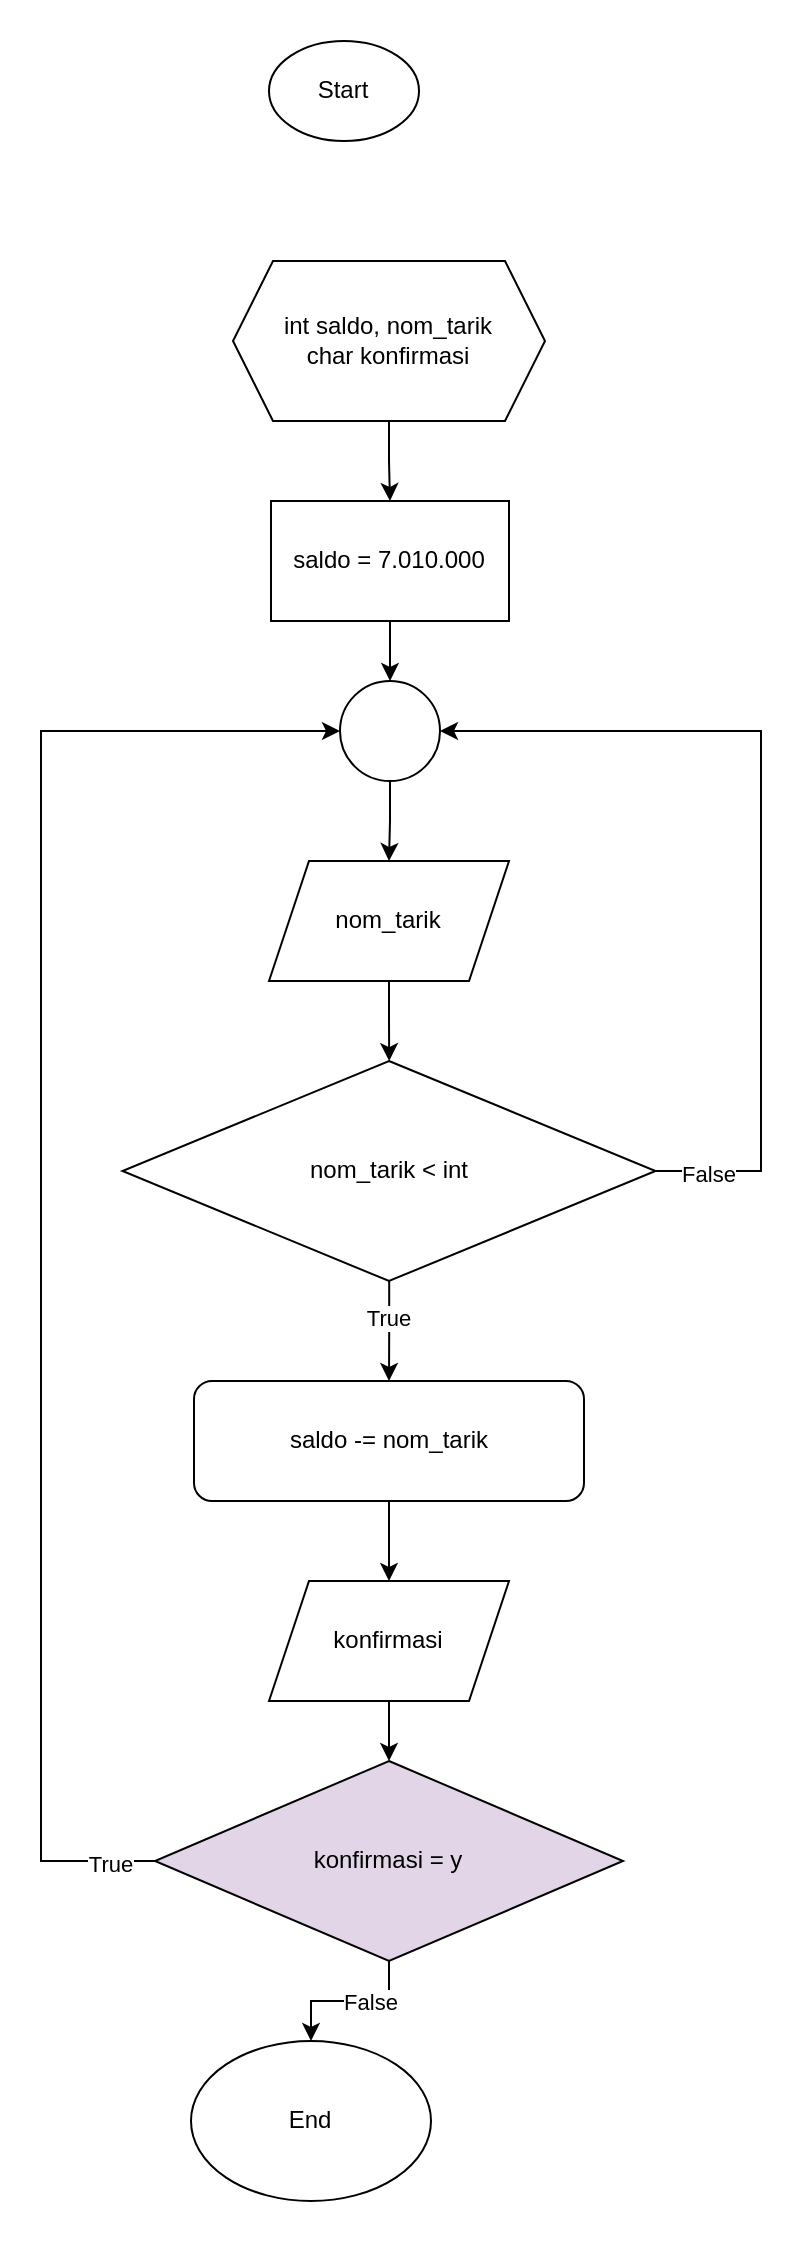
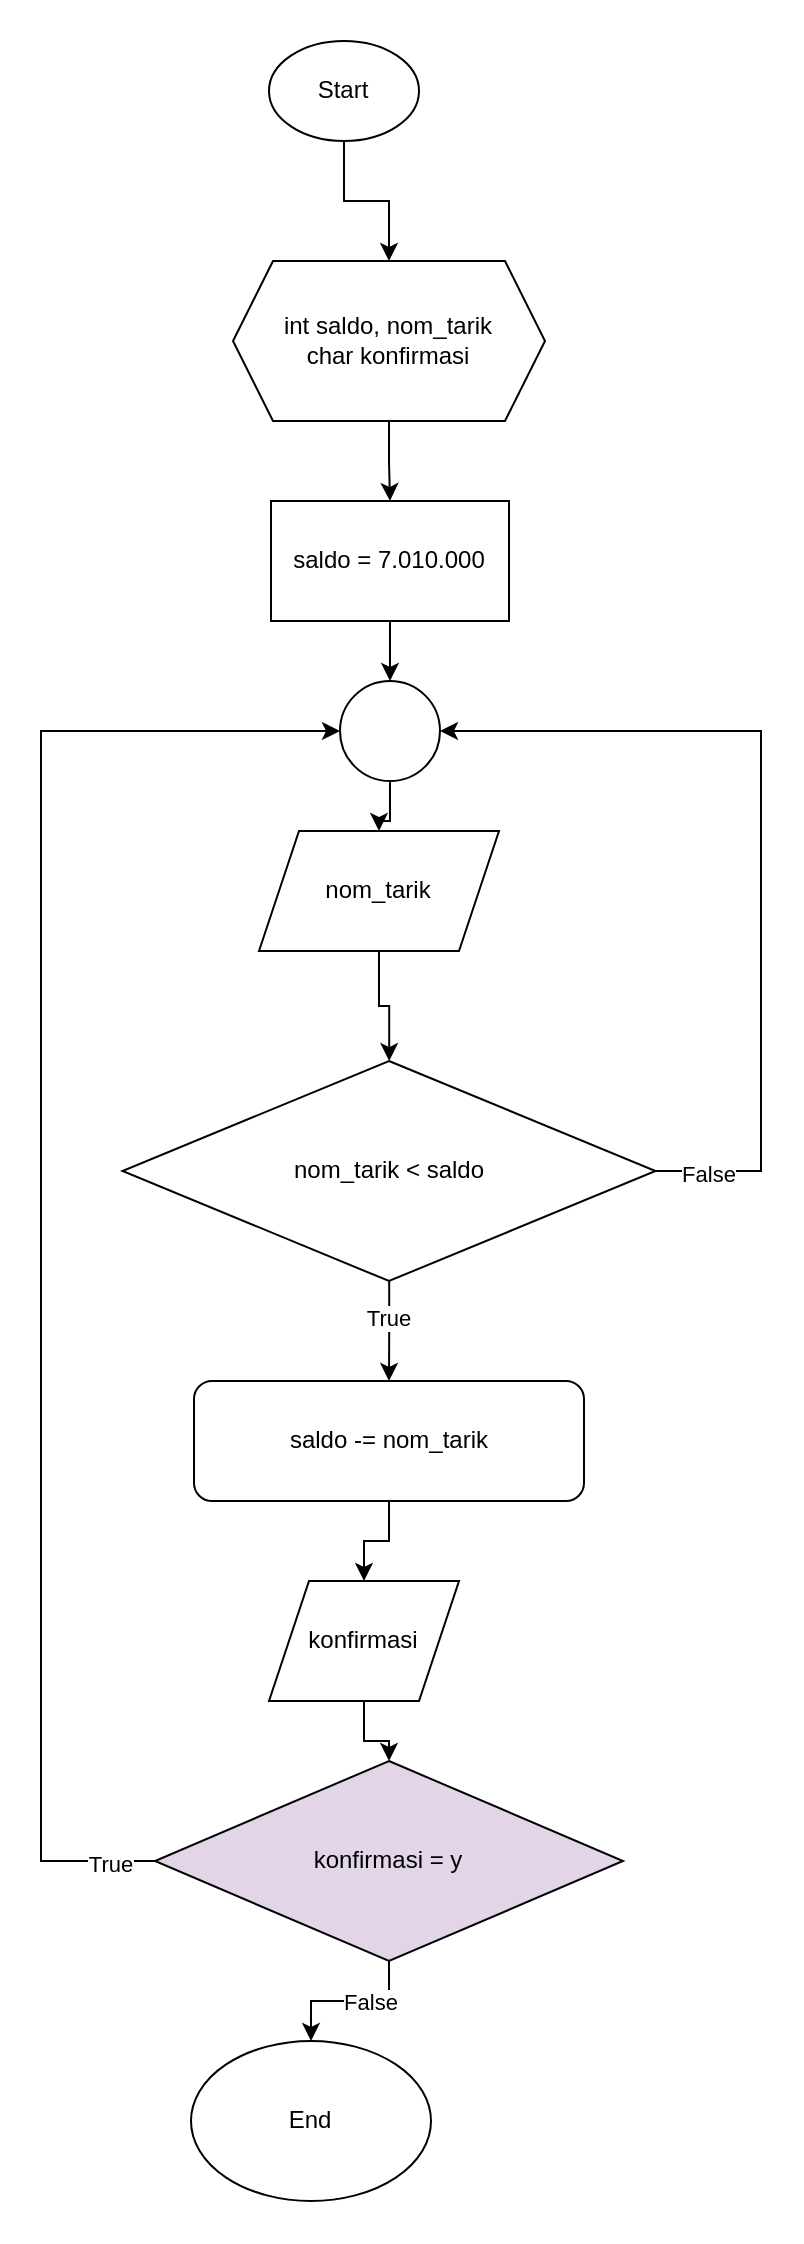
  <mxCell id="0" />
  <mxCell id="1" parent="0" />
+ <mxCell id="2" value="" style="edgeStyle=orthogonalEdgeStyle;rounded=0;orthogonalLoop=1;jettySize=auto;html=1;" edge="1" parent="1" source="3" target="5"><mxGeometry relative="1" as="geometry" /></mxCell>
  <mxCell id="3" value="Start" style="ellipse;whiteSpace=wrap;html=1;" vertex="1" parent="1"><mxGeometry x="134" y="20" width="75" height="50" as="geometry" /></mxCell>
  <mxCell id="4" value="" style="edgeStyle=orthogonalEdgeStyle;rounded=0;orthogonalLoop=1;jettySize=auto;html=1;" edge="1" parent="1" source="5" target="7"><mxGeometry relative="1" as="geometry" /></mxCell>
  <mxCell id="5" value="int saldo, nom_tarik&lt;br&gt;char konfirmasi" style="shape=hexagon;perimeter=hexagonPerimeter2;whiteSpace=wrap;html=1;fixedSize=1;" vertex="1" parent="1"><mxGeometry x="116" y="130" width="156" height="80" as="geometry" /></mxCell>
  <mxCell id="6" value="" style="edgeStyle=orthogonalEdgeStyle;rounded=0;orthogonalLoop=1;jettySize=auto;html=1;" edge="1" parent="1" source="7" target="9"><mxGeometry relative="1" as="geometry" /></mxCell>
  <mxCell id="7" value="saldo = 7.010.000" style="whiteSpace=wrap;html=1;" vertex="1" parent="1"><mxGeometry x="135" y="250" width="119" height="60" as="geometry" /></mxCell>
  <mxCell id="8" value="" style="edgeStyle=orthogonalEdgeStyle;rounded=0;orthogonalLoop=1;jettySize=auto;html=1;" edge="1" parent="1" source="9" target="11"><mxGeometry relative="1" as="geometry" /></mxCell>
  <mxCell id="9" value="" style="ellipse;whiteSpace=wrap;html=1;aspect=fixed;" vertex="1" parent="1"><mxGeometry x="169.5" y="340" width="50" height="50" as="geometry" /></mxCell>
  <mxCell id="10" value="" style="edgeStyle=orthogonalEdgeStyle;rounded=0;orthogonalLoop=1;jettySize=auto;html=1;" edge="1" parent="1" source="11" target="16"><mxGeometry relative="1" as="geometry" /></mxCell>
- <mxCell id="11" value="nom_tarik" style="shape=parallelogram;perimeter=parallelogramPerimeter;whiteSpace=wrap;html=1;fixedSize=1;" vertex="1" parent="1"><mxGeometry x="134" y="430" width="120" height="60" as="geometry" /></mxCell>
+ <mxCell id="11" value="nom_tarik" style="shape=parallelogram;perimeter=parallelogramPerimeter;whiteSpace=wrap;html=1;fixedSize=1;" vertex="1" parent="1"><mxGeometry x="129" y="415" width="120" height="60" as="geometry" /></mxCell>
  <mxCell id="12" value="" style="edgeStyle=orthogonalEdgeStyle;rounded=0;orthogonalLoop=1;jettySize=auto;html=1;" edge="1" parent="1" source="16" target="18"><mxGeometry relative="1" as="geometry" /></mxCell>
  <mxCell id="13" value="True" style="edgeLabel;html=1;align=center;verticalAlign=middle;resizable=0;points=[];" vertex="1" connectable="0" parent="12"><mxGeometry x="-0.257" y="-1" relative="1" as="geometry"><mxPoint as="offset" /></mxGeometry></mxCell>
  <mxCell id="14" style="edgeStyle=orthogonalEdgeStyle;rounded=0;orthogonalLoop=1;jettySize=auto;html=1;entryX=1;entryY=0.5;entryDx=0;entryDy=0;" edge="1" parent="1" source="16" target="9"><mxGeometry relative="1" as="geometry"><Array as="points"><mxPoint x="380" y="585" /><mxPoint x="380" y="365" /></Array></mxGeometry></mxCell>
  <mxCell id="15" value="False" style="edgeLabel;html=1;align=center;verticalAlign=middle;resizable=0;points=[];" vertex="1" connectable="0" parent="14"><mxGeometry x="-0.882" y="-1" relative="1" as="geometry"><mxPoint as="offset" /></mxGeometry></mxCell>
- <mxCell id="16" value="nom_tarik &amp;lt; int" style="rhombus;whiteSpace=wrap;html=1;" vertex="1" parent="1"><mxGeometry x="60.75" y="530" width="266.5" height="110" as="geometry" /></mxCell>
+ <mxCell id="16" value="nom_tarik &amp;lt; saldo" style="rhombus;whiteSpace=wrap;html=1;" vertex="1" parent="1"><mxGeometry x="60.75" y="530" width="266.5" height="110" as="geometry" /></mxCell>
  <mxCell id="17" value="" style="edgeStyle=orthogonalEdgeStyle;rounded=0;orthogonalLoop=1;jettySize=auto;html=1;" edge="1" parent="1" source="18" target="20"><mxGeometry relative="1" as="geometry" /></mxCell>
  <mxCell id="18" value="saldo -= nom_tarik" style="whiteSpace=wrap;html=1;rounded=1;" vertex="1" parent="1"><mxGeometry x="96.5" y="690" width="195" height="60" as="geometry" /></mxCell>
  <mxCell id="19" value="" style="edgeStyle=orthogonalEdgeStyle;rounded=0;orthogonalLoop=1;jettySize=auto;html=1;" edge="1" parent="1" source="20" target="25"><mxGeometry relative="1" as="geometry" /></mxCell>
- <mxCell id="20" value="konfirmasi" style="shape=parallelogram;perimeter=parallelogramPerimeter;whiteSpace=wrap;html=1;fixedSize=1;" vertex="1" parent="1"><mxGeometry x="134" y="790" width="120" height="60" as="geometry" /></mxCell>
+ <mxCell id="20" value="konfirmasi" style="shape=parallelogram;perimeter=parallelogramPerimeter;whiteSpace=wrap;html=1;fixedSize=1;" vertex="1" parent="1"><mxGeometry x="134" y="790" width="95" height="60" as="geometry" /></mxCell>
  <mxCell id="21" value="" style="edgeStyle=orthogonalEdgeStyle;rounded=0;orthogonalLoop=1;jettySize=auto;html=1;" edge="1" parent="1" source="25" target="26"><mxGeometry relative="1" as="geometry" /></mxCell>
  <mxCell id="22" value="False" style="edgeLabel;html=1;align=center;verticalAlign=middle;resizable=0;points=[];" vertex="1" connectable="0" parent="21"><mxGeometry x="-0.233" relative="1" as="geometry"><mxPoint as="offset" /></mxGeometry></mxCell>
  <mxCell id="23" style="edgeStyle=orthogonalEdgeStyle;rounded=0;orthogonalLoop=1;jettySize=auto;html=1;entryX=0;entryY=0.5;entryDx=0;entryDy=0;" edge="1" parent="1" source="25" target="9"><mxGeometry relative="1" as="geometry"><Array as="points"><mxPoint x="20" y="930" /><mxPoint x="20" y="365" /></Array></mxGeometry></mxCell>
  <mxCell id="24" value="True" style="edgeLabel;html=1;align=center;verticalAlign=middle;resizable=0;points=[];" vertex="1" connectable="0" parent="23"><mxGeometry x="-0.941" y="1" relative="1" as="geometry"><mxPoint as="offset" /></mxGeometry></mxCell>
  <mxCell id="25" value="konfirmasi = y" style="rhombus;whiteSpace=wrap;html=1;fillColor=#e1d5e7;" vertex="1" parent="1"><mxGeometry x="77" y="880" width="234" height="100" as="geometry" /></mxCell>
  <mxCell id="26" value="End" style="ellipse;whiteSpace=wrap;html=1;" vertex="1" parent="1"><mxGeometry x="95" y="1020" width="120" height="80" as="geometry" /></mxCell>
